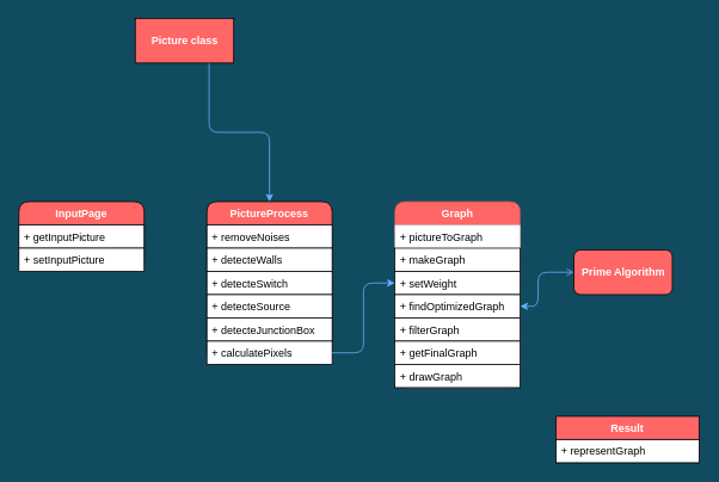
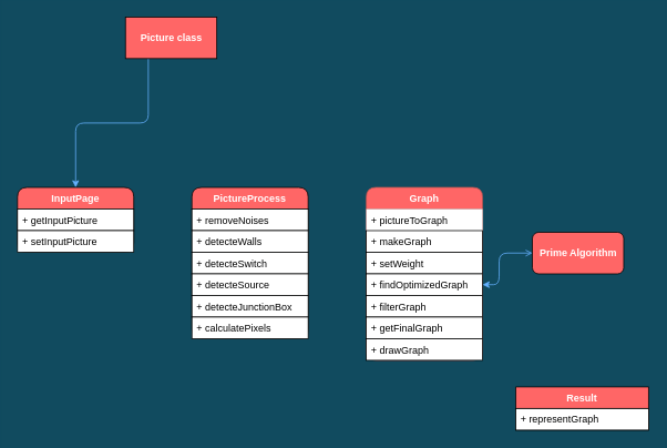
  <mxCell id="0" />
  <mxCell id="1" parent="0" />
  <mxCell id="2" value="InputPage" style="swimlane;fontStyle=1;childLayout=stackLayout;horizontal=1;startSize=26;horizontalStack=0;resizeParent=1;resizeParentMax=0;resizeLast=0;collapsible=1;marginBottom=0;swimlaneFillColor=none;rounded=1;fillColor=#FF6666;fontColor=#FFFFFF;" parent="1" vertex="1"><mxGeometry x="20" y="225" width="140" height="78" as="geometry" /></mxCell>
  <mxCell id="3" value="+ getInputPicture" style="text;align=left;verticalAlign=top;spacingLeft=4;spacingRight=4;overflow=hidden;rotatable=0;points=[[0,0.5],[1,0.5]];portConstraint=eastwest;strokeColor=#000000;fillColor=#ffffff;" parent="2" vertex="1"><mxGeometry y="26" width="140" height="26" as="geometry" /></mxCell>
  <mxCell id="4" value="+ setInputPicture" style="text;align=left;verticalAlign=top;spacingLeft=4;spacingRight=4;overflow=hidden;rotatable=0;points=[[0,0.5],[1,0.5]];portConstraint=eastwest;strokeColor=#000000;fillColor=#ffffff;" parent="2" vertex="1"><mxGeometry y="52" width="140" height="26" as="geometry" /></mxCell>
  <mxCell id="5" value="PictureProcess" style="swimlane;fontStyle=1;childLayout=stackLayout;horizontal=1;startSize=26;horizontalStack=0;resizeParent=1;resizeParentMax=0;resizeLast=0;collapsible=1;marginBottom=0;rounded=1;fillColor=#FF6666;fontColor=#FFFFFF;" parent="1" vertex="1"><mxGeometry x="230" y="225" width="140" height="182" as="geometry" /></mxCell>
  <mxCell id="6" value="+ removeNoises" style="text;align=left;verticalAlign=top;spacingLeft=4;spacingRight=4;overflow=hidden;rotatable=0;points=[[0,0.5],[1,0.5]];portConstraint=eastwest;strokeColor=#000000;fillColor=#ffffff;" parent="5" vertex="1"><mxGeometry y="26" width="140" height="26" as="geometry" /></mxCell>
  <mxCell id="7" value="+ detecteWalls" style="text;align=left;verticalAlign=top;spacingLeft=4;spacingRight=4;overflow=hidden;rotatable=0;points=[[0,0.5],[1,0.5]];portConstraint=eastwest;strokeColor=#000000;fillColor=#ffffff;" parent="5" vertex="1"><mxGeometry y="52" width="140" height="26" as="geometry" /></mxCell>
  <mxCell id="8" value="+ detecteSwitch" style="text;align=left;verticalAlign=top;spacingLeft=4;spacingRight=4;overflow=hidden;rotatable=0;points=[[0,0.5],[1,0.5]];portConstraint=eastwest;strokeColor=#000000;fillColor=#ffffff;" parent="5" vertex="1"><mxGeometry y="78" width="140" height="26" as="geometry" /></mxCell>
  <mxCell id="9" value="+ detecteSource" style="text;align=left;verticalAlign=top;spacingLeft=4;spacingRight=4;overflow=hidden;rotatable=0;points=[[0,0.5],[1,0.5]];portConstraint=eastwest;strokeColor=#000000;fillColor=#ffffff;" vertex="1" parent="5"><mxGeometry y="104" width="140" height="26" as="geometry" /></mxCell>
  <mxCell id="10" value="+ detecteJunctionBox" style="text;align=left;verticalAlign=top;spacingLeft=4;spacingRight=4;overflow=hidden;rotatable=0;points=[[0,0.5],[1,0.5]];portConstraint=eastwest;strokeColor=#000000;fillColor=#ffffff;" vertex="1" parent="5"><mxGeometry y="130" width="140" height="26" as="geometry" /></mxCell>
  <mxCell id="11" value="+ calculatePixels" style="text;align=left;verticalAlign=top;spacingLeft=4;spacingRight=4;overflow=hidden;rotatable=0;points=[[0,0.5],[1,0.5]];portConstraint=eastwest;strokeColor=#000000;fillColor=#ffffff;" vertex="1" parent="5"><mxGeometry y="156" width="140" height="26" as="geometry" /></mxCell>
  <mxCell id="12" value="Graph" style="swimlane;fontStyle=1;childLayout=stackLayout;horizontal=1;startSize=26;horizontalStack=0;resizeParent=1;resizeParentMax=0;resizeLast=0;collapsible=1;marginBottom=0;rounded=1;strokeColor=#b85450;fillColor=#FF6666;fontColor=#FFFFFF;" parent="1" vertex="1"><mxGeometry x="440" y="225" width="140" height="208" as="geometry"><mxRectangle x="450" y="240" width="60" height="26" as="alternateBounds" /></mxGeometry></mxCell>
  <mxCell id="13" value="+ pictureToGraph" style="text;align=left;verticalAlign=top;spacingLeft=4;spacingRight=4;overflow=hidden;rotatable=0;points=[[0,0.5],[1,0.5]];portConstraint=eastwest;fillColor=#FFFFFF;" parent="12" vertex="1"><mxGeometry y="26" width="140" height="26" as="geometry" /></mxCell>
  <mxCell id="14" value="+ makeGraph" style="text;align=left;verticalAlign=top;spacingLeft=4;spacingRight=4;overflow=hidden;rotatable=0;points=[[0,0.5],[1,0.5]];portConstraint=eastwest;strokeColor=#000000;fillColor=#FFFFFF;" parent="12" vertex="1"><mxGeometry y="52" width="140" height="26" as="geometry" /></mxCell>
  <mxCell id="15" value="+ setWeight" style="text;align=left;verticalAlign=top;spacingLeft=4;spacingRight=4;overflow=hidden;rotatable=0;points=[[0,0.5],[1,0.5]];portConstraint=eastwest;strokeColor=#000000;fillColor=#FFFFFF;" parent="12" vertex="1"><mxGeometry y="78" width="140" height="26" as="geometry" /></mxCell>
  <mxCell id="16" value="+ findOptimizedGraph" style="text;align=left;verticalAlign=top;spacingLeft=4;spacingRight=4;overflow=hidden;rotatable=0;points=[[0,0.5],[1,0.5]];portConstraint=eastwest;strokeColor=#000000;fillColor=#FFFFFF;" vertex="1" parent="12"><mxGeometry y="104" width="140" height="26" as="geometry" /></mxCell>
  <mxCell id="17" value="+ filterGraph" style="text;align=left;verticalAlign=top;spacingLeft=4;spacingRight=4;overflow=hidden;rotatable=0;points=[[0,0.5],[1,0.5]];portConstraint=eastwest;strokeColor=#000000;fillColor=#ffffff;" vertex="1" parent="12"><mxGeometry y="130" width="140" height="26" as="geometry" /></mxCell>
  <mxCell id="18" value="+ getFinalGraph" style="text;align=left;verticalAlign=top;spacingLeft=4;spacingRight=4;overflow=hidden;rotatable=0;points=[[0,0.5],[1,0.5]];portConstraint=eastwest;strokeColor=#000000;fillColor=#ffffff;" vertex="1" parent="12"><mxGeometry y="156" width="140" height="26" as="geometry" /></mxCell>
  <mxCell id="19" value="+ drawGraph" style="text;align=left;verticalAlign=top;spacingLeft=4;spacingRight=4;overflow=hidden;rotatable=0;points=[[0,0.5],[1,0.5]];portConstraint=eastwest;strokeColor=#000000;fillColor=#ffffff;" vertex="1" parent="12"><mxGeometry y="182" width="140" height="26" as="geometry" /></mxCell>
  <mxCell id="20" value="" style="endArrow=open;startArrow=classic;html=1;exitX=1;exitY=0.5;exitDx=0;exitDy=0;labelBackgroundColor=#114B5F;fontColor=#E4FDE1;fillColor=#fff2cc;strokeColor=#66B2FF;entryX=0;entryY=0.5;entryDx=0;entryDy=0;" edge="1" parent="1" source="16" target="27"><mxGeometry width="50" height="50" relative="1" as="geometry"><mxPoint x="600" y="335" as="sourcePoint" /><mxPoint x="660" y="285" as="targetPoint" /><Array as="points"><mxPoint x="600" y="342" /><mxPoint x="600" y="304" /></Array></mxGeometry></mxCell>
- <mxCell id="21" style="edgeStyle=orthogonalEdgeStyle;rounded=1;sketch=0;orthogonalLoop=1;jettySize=auto;html=1;fontColor=#E4FDE1;strokeColor=#66B2FF;fillColor=#F45B69;" edge="1" parent="1" source="11" target="15"><mxGeometry relative="1" as="geometry" /></mxCell>
  <mxCell id="22" value="Result" style="swimlane;fontStyle=1;align=center;verticalAlign=middle;childLayout=stackLayout;horizontal=1;startSize=26;horizontalStack=0;resizeParent=1;resizeParentMax=0;resizeLast=0;collapsible=1;marginBottom=0;rounded=0;sketch=0;fillColor=#FF6666;gradientColor=none;fontColor=#FFFFFF;" vertex="1" parent="1"><mxGeometry x="620" y="465" width="160" height="52" as="geometry" /></mxCell>
  <mxCell id="23" value="+ representGraph" style="text;align=left;verticalAlign=top;spacingLeft=4;spacingRight=4;overflow=hidden;rotatable=0;points=[[0,0.5],[1,0.5]];portConstraint=eastwest;strokeColor=#000000;fillColor=#ffffff;" vertex="1" parent="22"><mxGeometry y="26" width="160" height="26" as="geometry" /></mxCell>
- <mxCell id="25" style="edgeStyle=orthogonalEdgeStyle;rounded=1;sketch=0;orthogonalLoop=1;jettySize=auto;html=1;exitX=0.75;exitY=1;exitDx=0;exitDy=0;entryX=0.5;entryY=0;entryDx=0;entryDy=0;fontColor=#FFFFFF;strokeColor=#66B2FF;fillColor=#F45B69;" edge="1" parent="1" source="26" target="5"><mxGeometry relative="1" as="geometry" /></mxCell>
+ <mxCell id="24" style="edgeStyle=orthogonalEdgeStyle;rounded=1;sketch=0;orthogonalLoop=1;jettySize=auto;html=1;exitX=0.25;exitY=1;exitDx=0;exitDy=0;entryX=0.5;entryY=0;entryDx=0;entryDy=0;fontColor=#FFFFFF;strokeColor=#66B2FF;fillColor=#F45B69;" edge="1" parent="1" source="26" target="2"><mxGeometry relative="1" as="geometry" /></mxCell>
  <mxCell id="26" value="&lt;b&gt;Picture class&lt;/b&gt;" style="html=1;rounded=0;sketch=0;fontColor=#FFFFFF;strokeColor=#000000;gradientColor=none;fillColor=#FF6666;" vertex="1" parent="1"><mxGeometry x="150" y="20" width="110" height="50" as="geometry" /></mxCell>
  <mxCell id="27" value="&lt;b&gt;Prime Algorithm&lt;/b&gt;" style="html=1;sketch=0;fontColor=#FFFFFF;strokeColor=#000000;fillColor=#FF6666;gradientColor=none;rounded=1;" vertex="1" parent="1"><mxGeometry x="640" y="279" width="110" height="50" as="geometry" /></mxCell>
